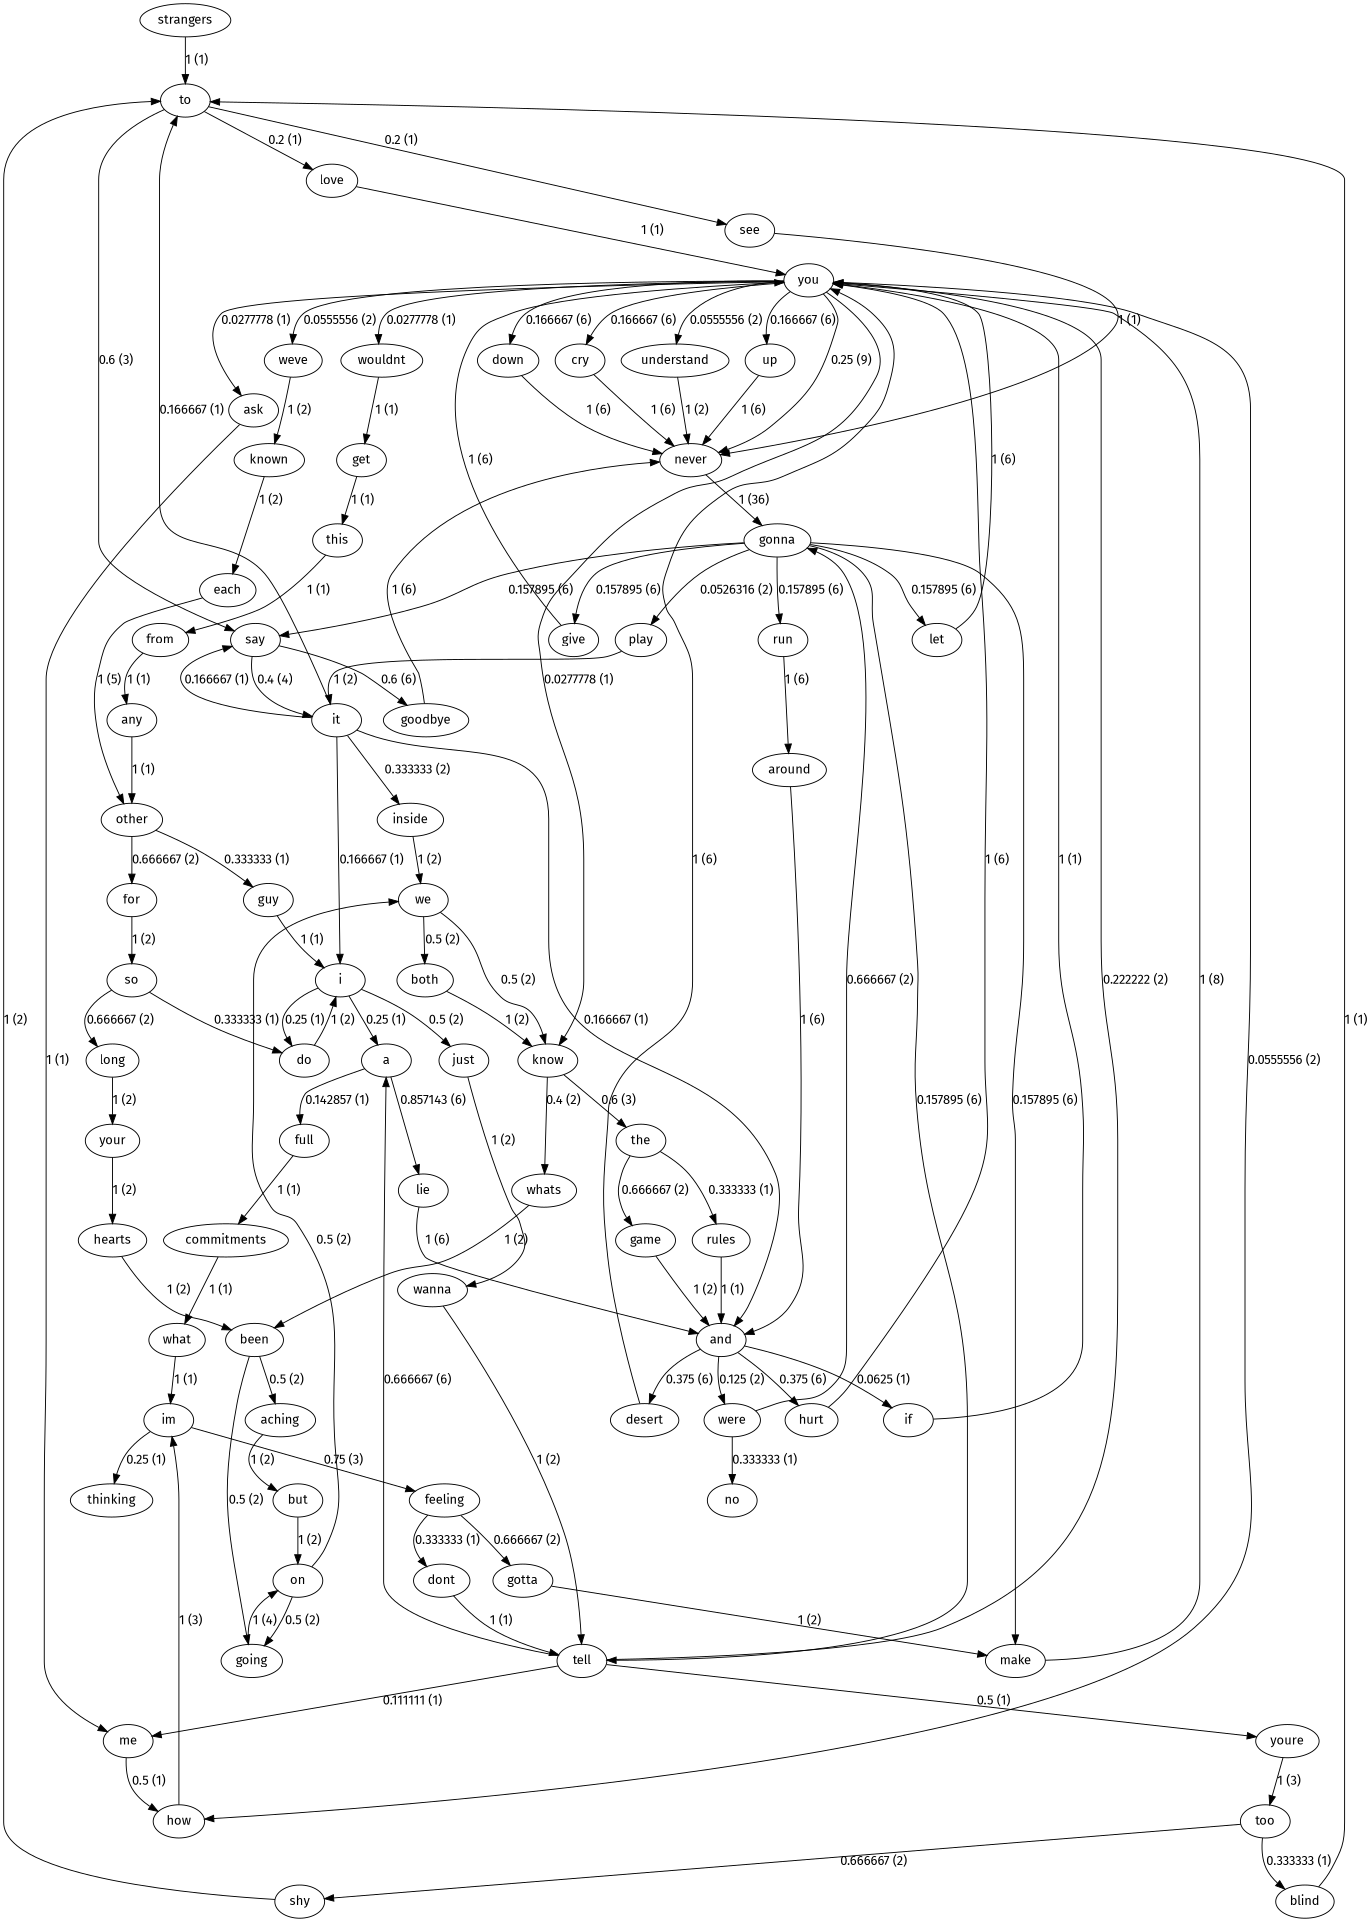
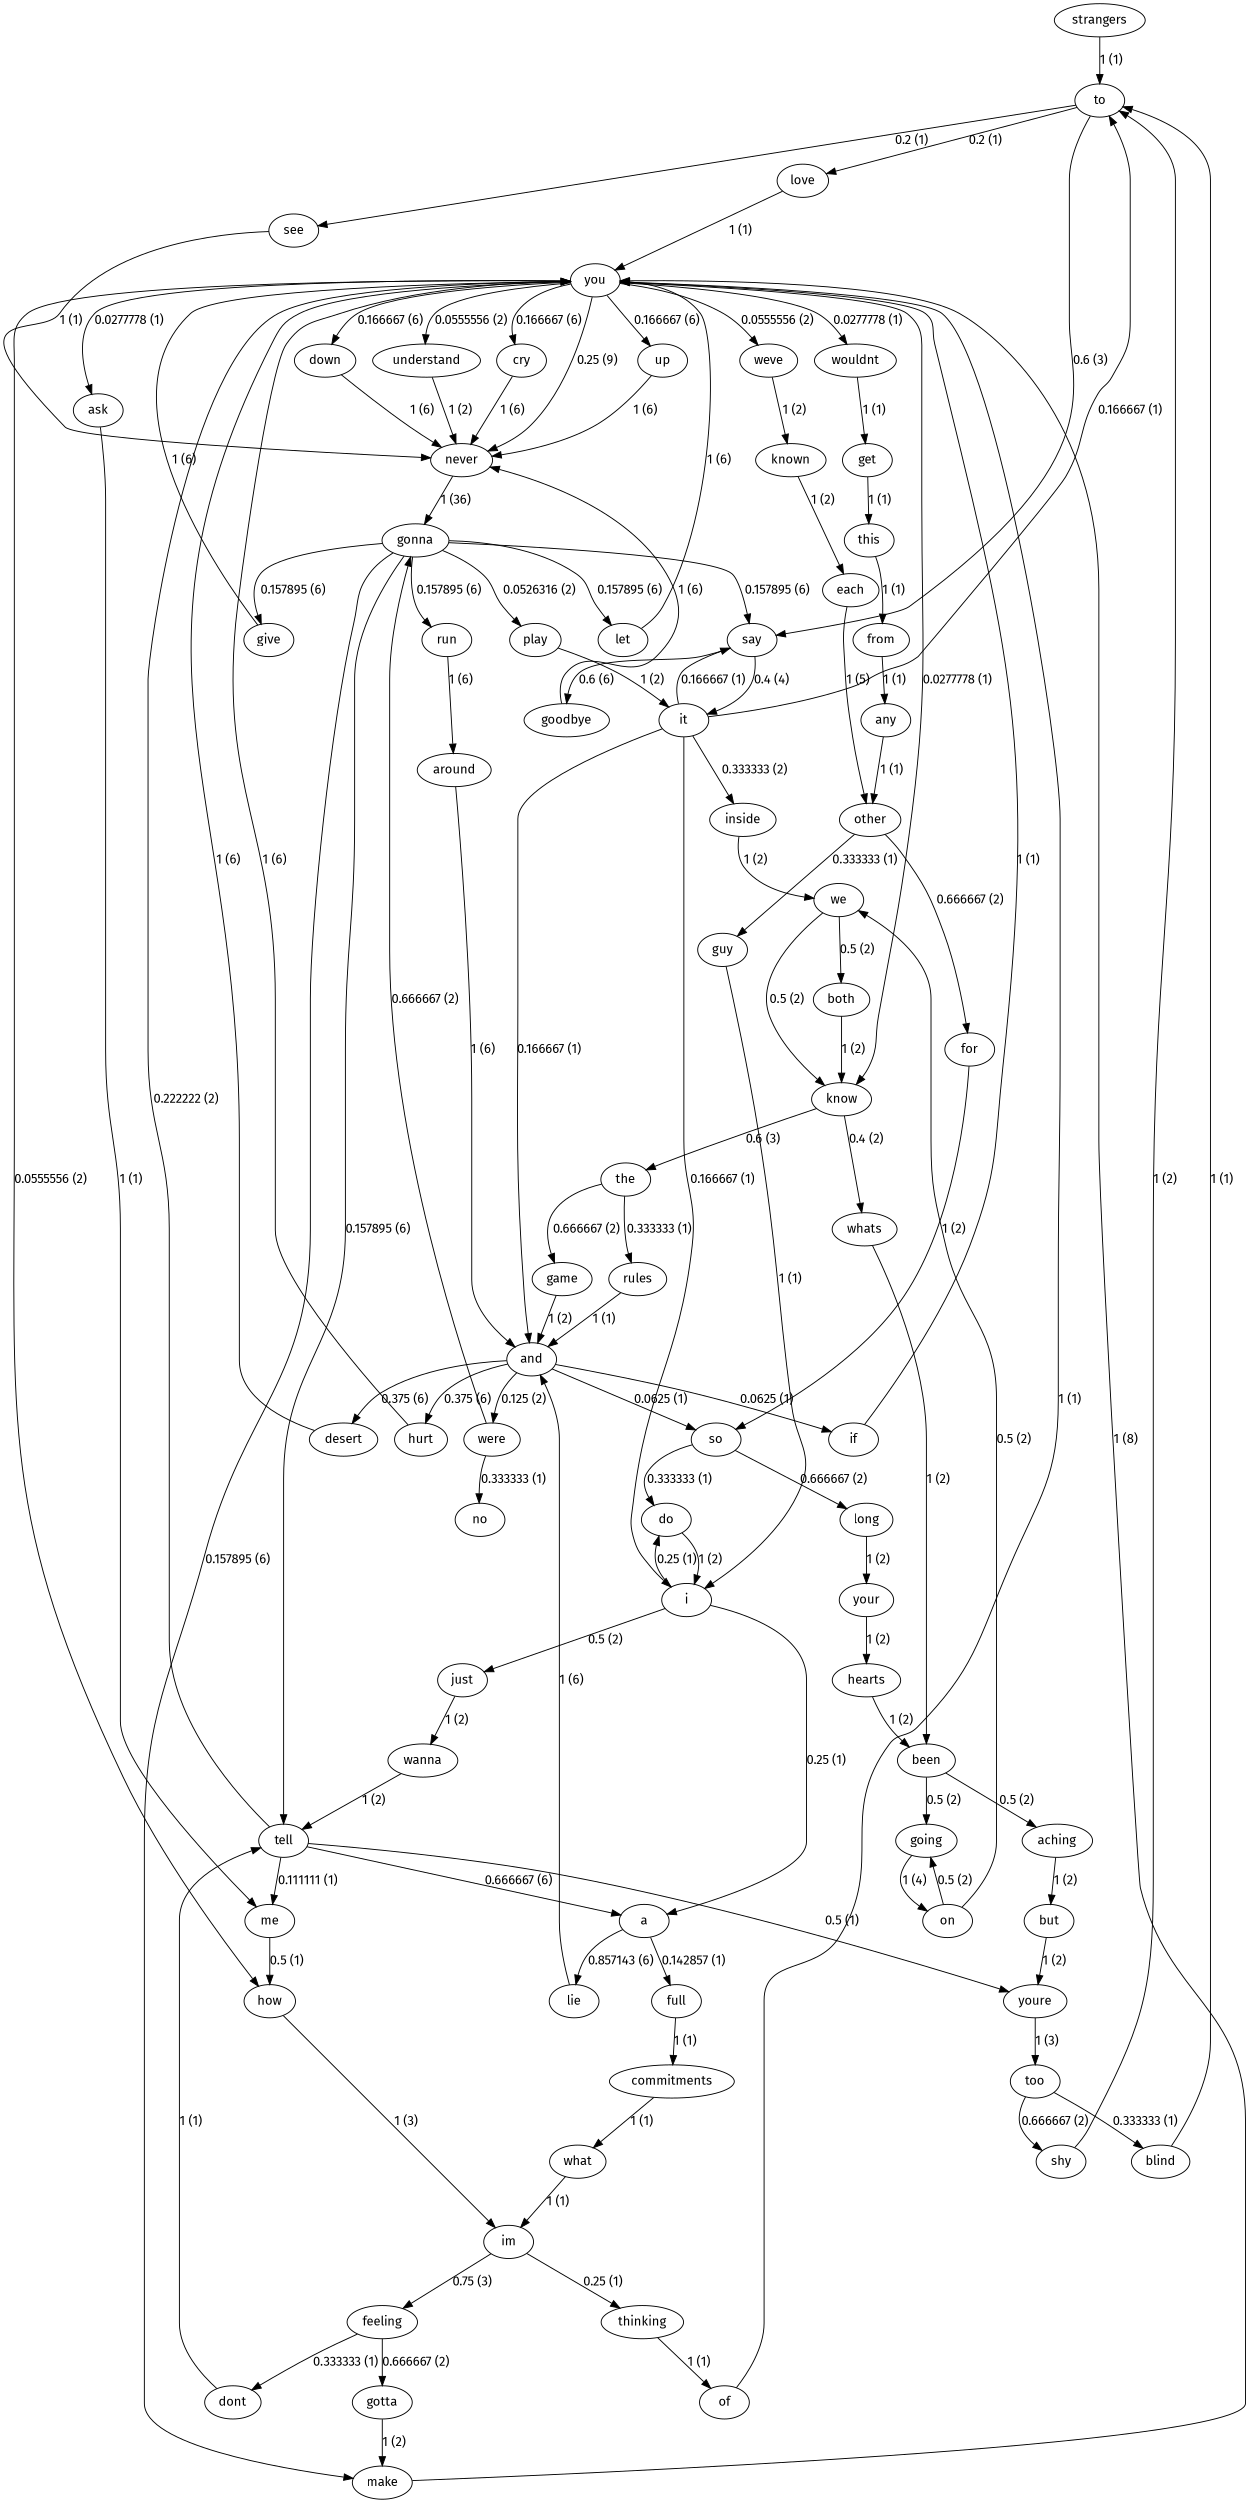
  digraph {
    fontname="Fira Sans"
    node [fontname="Fira Sans"]
    edge [fontname="Fira Sans"]
    strangers
    to
    love
    say
    see
    you
    it
    goodbye
    never
    give
    know
    wouldnt
    how
    understand
    up
    down
    cry
    weve
    ask
    the
    whats
    get
    im
    gonna
    known
    me
    full
    commitments
    what
    rules
    game
    and
    desert
    were
    so
    hurt
    if
    been
    this
    thinking
    feeling
    let
    run
    make
    tell
    play
    each
    i
    do
    a
    just
    lie
    wanna
    inside
    but
    youre
    too
    shy
    blind
    other
    guy
    for
    around
    no
    long
    your
    hearts
    aching
    going
    we
    both
+   of
    gotta
    dont
    from
    any
    on
    strangers -> to [label="1 (1)"]
    to -> love [label="0.2 (1)"]
    to -> say [label="0.6 (3)"]
    to -> see [label="0.2 (1)"]
    love -> you [label="1 (1)"]
    say -> it [label="0.4 (4)"]
    say -> goodbye [label="0.6 (6)"]
    see -> never [label="1 (1)"]
    you -> never [label="0.25 (9)"]
    you -> know [label="0.0277778 (1)"]
    you -> wouldnt [label="0.0277778 (1)"]
    you -> how [label="0.0555556 (2)"]
    you -> understand [label="0.0555556 (2)"]
    you -> up [label="0.166667 (6)"]
    you -> down [label="0.166667 (6)"]
    you -> cry [label="0.166667 (6)"]
    you -> weve [label="0.0555556 (2)"]
    you -> ask [label="0.0277778 (1)"]
    it -> to [label="0.166667 (1)"]
    it -> say [label="0.166667 (1)"]
    it -> and [label="0.166667 (1)"]
    it -> i [label="0.166667 (1)"]
    it -> inside [label="0.333333 (2)"]
    goodbye -> never [label="1 (6)"]
    never -> gonna [label="1 (36)"]
    give -> you [label="1 (6)"]
    know -> the [label="0.6 (3)"]
    know -> whats [label="0.4 (2)"]
    wouldnt -> get [label="1 (1)"]
    how -> im [label="1 (3)"]
    understand -> never [label="1 (2)"]
    up -> never [label="1 (6)"]
    down -> never [label="1 (6)"]
    cry -> never [label="1 (6)"]
    weve -> known [label="1 (2)"]
    ask -> me [label="1 (1)"]
    the -> rules [label="0.333333 (1)"]
    the -> game [label="0.666667 (2)"]
    whats -> been [label="1 (2)"]
    get -> this [label="1 (1)"]
    im -> thinking [label="0.25 (1)"]
    im -> feeling [label="0.75 (3)"]
    gonna -> say [label="0.157895 (6)"]
    gonna -> give [label="0.157895 (6)"]
    gonna -> let [label="0.157895 (6)"]
    gonna -> run [label="0.157895 (6)"]
    gonna -> make [label="0.157895 (6)"]
    gonna -> tell [label="0.157895 (6)"]
    gonna -> play [label="0.0526316 (2)"]
    known -> each [label="1 (2)"]
    me -> how [label="0.5 (1)"]
    full -> commitments [label="1 (1)"]
    commitments -> what [label="1 (1)"]
    what -> im [label="1 (1)"]
    rules -> and [label="1 (1)"]
    game -> and [label="1 (2)"]
    and -> desert [label="0.375 (6)"]
    and -> were [label="0.125 (2)"]
+   and -> so [label="0.0625 (1)"]
    and -> hurt [label="0.375 (6)"]
    and -> if [label="0.0625 (1)"]
    desert -> you [label="1 (6)"]
    were -> gonna [label="0.666667 (2)"]
    were -> no [label="0.333333 (1)"]
    so -> do [label="0.333333 (1)"]
    so -> long [label="0.666667 (2)"]
    hurt -> you [label="1 (6)"]
    if -> you [label="1 (1)"]
    been -> aching [label="0.5 (2)"]
    been -> going [label="0.5 (2)"]
    this -> from [label="1 (1)"]
+   thinking -> of [label="1 (1)"]
    feeling -> gotta [label="0.666667 (2)"]
    feeling -> dont [label="0.333333 (1)"]
    let -> you [label="1 (6)"]
    run -> around [label="1 (6)"]
    make -> you [label="1 (8)"]
    tell -> you [label="0.222222 (2)"]
    tell -> me [label="0.111111 (1)"]
    tell -> a [label="0.666667 (6)"]
    tell -> youre [label="0.5 (1)"]
    play -> it [label="1 (2)"]
    each -> other [label="1 (5)"]
    i -> do [label="0.25 (1)"]
    i -> a [label="0.25 (1)"]
    i -> just [label="0.5 (2)"]
    do -> i [label="1 (2)"]
    a -> full [label="0.142857 (1)"]
    a -> lie [label="0.857143 (6)"]
    just -> wanna [label="1 (2)"]
    lie -> and [label="1 (6)"]
    wanna -> tell [label="1 (2)"]
    inside -> we [label="1 (2)"]
-   but -> on [label="1 (2)"]
+   but -> youre [label="1 (2)"]
    youre -> too [label="1 (3)"]
    too -> shy [label="0.666667 (2)"]
    too -> blind [label="0.333333 (1)"]
    shy -> to [label="1 (2)"]
    blind -> to [label="1 (1)"]
    other -> guy [label="0.333333 (1)"]
    other -> for [label="0.666667 (2)"]
    guy -> i [label="1 (1)"]
    for -> so [label="1 (2)"]
    around -> and [label="1 (6)"]
    long -> your [label="1 (2)"]
    your -> hearts [label="1 (2)"]
    hearts -> been [label="1 (2)"]
    aching -> but [label="1 (2)"]
    going -> on [label="1 (4)"]
    we -> know [label="0.5 (2)"]
    we -> both [label="0.5 (2)"]
    both -> know [label="1 (2)"]
+   of -> you [label="1 (1)"]
    gotta -> make [label="1 (2)"]
    dont -> tell [label="1 (1)"]
    from -> any [label="1 (1)"]
    any -> other [label="1 (1)"]
    on -> going [label="0.5 (2)"]
    on -> we [label="0.5 (2)"]
  }
